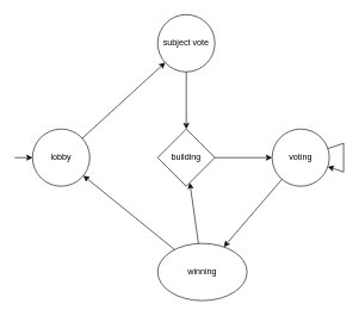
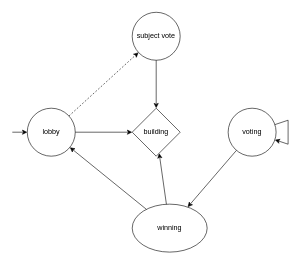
  <mxCell id="0" />
  <mxCell id="1" parent="0" />
  <mxCell id="2" value="lobby" style="ellipse;whiteSpace=wrap;html=1;aspect=fixed;" vertex="1" parent="1"><mxGeometry x="45" y="180" width="80" height="80" as="geometry" /></mxCell>
  <mxCell id="3" value="building" style="rhombus;whiteSpace=wrap;html=1;aspect=fixed;" vertex="1" parent="1"><mxGeometry x="220" y="180" width="80" height="80" as="geometry" /></mxCell>
  <mxCell id="4" value="voting" style="ellipse;whiteSpace=wrap;html=1;aspect=fixed;" vertex="1" parent="1"><mxGeometry x="380" y="180" width="80" height="80" as="geometry" /></mxCell>
  <mxCell id="5" value="winning" style="ellipse;whiteSpace=wrap;html=1;aspect=fixed;" vertex="1" parent="1"><mxGeometry x="220" y="340" width="125" height="80" as="geometry" /></mxCell>
  <mxCell id="6" value="subject vote" style="ellipse;whiteSpace=wrap;html=1;aspect=fixed;" vertex="1" parent="1"><mxGeometry x="220" y="20" width="80" height="80" as="geometry" /></mxCell>
- <mxCell id="7" value="" style="endArrow=classic;html=1;rounded=0;" edge="1" parent="1" source="2" target="6"><mxGeometry width="50" height="50" relative="1" as="geometry"><mxPoint x="130" y="330" as="sourcePoint" /><mxPoint x="180" y="280" as="targetPoint" /></mxGeometry></mxCell>
+ <mxCell id="7" value="" style="endArrow=classic;html=1;rounded=0;dashed=1;" edge="1" parent="1" source="2" target="6"><mxGeometry width="50" height="50" relative="1" as="geometry"><mxPoint x="130" y="330" as="sourcePoint" /><mxPoint x="180" y="280" as="targetPoint" /></mxGeometry></mxCell>
  <mxCell id="8" value="" style="endArrow=classic;html=1;rounded=0;" edge="1" parent="1" source="6" target="3"><mxGeometry width="50" height="50" relative="1" as="geometry"><mxPoint x="240" y="150" as="sourcePoint" /><mxPoint x="290" y="100" as="targetPoint" /></mxGeometry></mxCell>
- <mxCell id="10" value="" style="endArrow=classic;html=1;rounded=0;" edge="1" parent="1" source="3" target="4"><mxGeometry width="50" height="50" relative="1" as="geometry"><mxPoint x="290" y="200" as="sourcePoint" /><mxPoint x="340" y="150" as="targetPoint" /></mxGeometry></mxCell>
+ <mxCell id="9" value="" style="endArrow=classic;html=1;rounded=0;" edge="1" parent="1" source="2" target="3"><mxGeometry width="50" height="50" relative="1" as="geometry"><mxPoint x="150" y="310" as="sourcePoint" /><mxPoint x="200" y="260" as="targetPoint" /></mxGeometry></mxCell>
  <mxCell id="11" value="" style="endArrow=classic;html=1;rounded=0;" edge="1" parent="1" source="4" target="5"><mxGeometry width="50" height="50" relative="1" as="geometry"><mxPoint x="280" y="410" as="sourcePoint" /><mxPoint x="330" y="360" as="targetPoint" /></mxGeometry></mxCell>
  <mxCell id="12" value="" style="endArrow=classic;html=1;rounded=0;" edge="1" parent="1" source="5" target="3"><mxGeometry width="50" height="50" relative="1" as="geometry"><mxPoint x="300" y="310" as="sourcePoint" /><mxPoint x="350" y="260" as="targetPoint" /></mxGeometry></mxCell>
  <mxCell id="13" value="" style="endArrow=classic;html=1;rounded=0;" edge="1" parent="1" source="5" target="2"><mxGeometry width="50" height="50" relative="1" as="geometry"><mxPoint x="110" y="350" as="sourcePoint" /><mxPoint x="160" y="300" as="targetPoint" /></mxGeometry></mxCell>
  <mxCell id="14" value="" style="endArrow=classic;html=1;rounded=0;" edge="1" parent="1" target="2"><mxGeometry width="50" height="50" relative="1" as="geometry"><mxPoint y="220" as="sourcePoint" x="20" /><mxPoint x="60" y="310" as="targetPoint" /></mxGeometry></mxCell>
  <mxCell id="15" value="" style="endArrow=classic;html=1;rounded=0;" edge="1" parent="1" source="4" target="4"><mxGeometry width="50" height="50" relative="1" as="geometry"><mxPoint x="550" y="240" as="sourcePoint" /><mxPoint x="480" y="240" as="targetPoint" /><Array as="points"><mxPoint x="480" y="200" /></Array></mxGeometry></mxCell>
